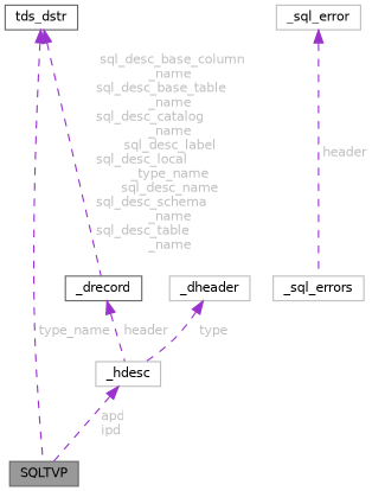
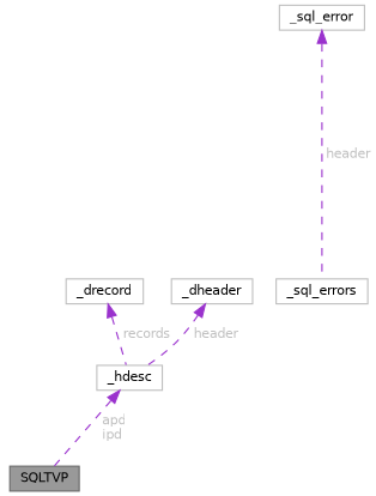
  digraph {
    node [color=grey75 fillcolor=white fontname=Helvetica fontsize=10 shape=box style=filled]
    edge [color=darkorchid3 dir=back fontcolor=grey fontname=Helvetica fontsize=10 labelfontname=Helvetica labelfontsize=10 style=dashed]
    n1 [color=gray40 fillcolor=grey60 fontcolor=black height=0.2 label=SQLTVP width=0.4]
-   n2 [color=gray40 height=0.2 label=tds_dstr width=0.4]
-   n3 [color=gray40 height=0.2 label=_drecord width=0.4]
+   n3 [height=0.2 label=_drecord width=0.4]
    n4 [height=0.2 label=_hdesc width=0.4]
    n5 [height=0.2 label=_sql_errors width=0.4]
    n6 [height=0.2 label=_sql_error width=0.4]
    n7 [height=0.2 label=_dheader width=0.4]
-   n2 -> n1 [label=" type_name"]
-   n2 -> n3 [label=" sql_desc_base_column\l_name\nsql_desc_base_table\l_name\nsql_desc_catalog\l_name\nsql_desc_label\nsql_desc_local\l_type_name\nsql_desc_name\nsql_desc_schema\l_name\nsql_desc_table\l_name"]
-   n3 -> n4 [label=" header"]
+   n3 -> n4 [label=" records"]
    n4 -> n1 [label=" apd\nipd"]
    n6 -> n5 [label=" header"]
-   n7 -> n4 [label=" type"]
+   n7 -> n4 [label=" header"]
  }
